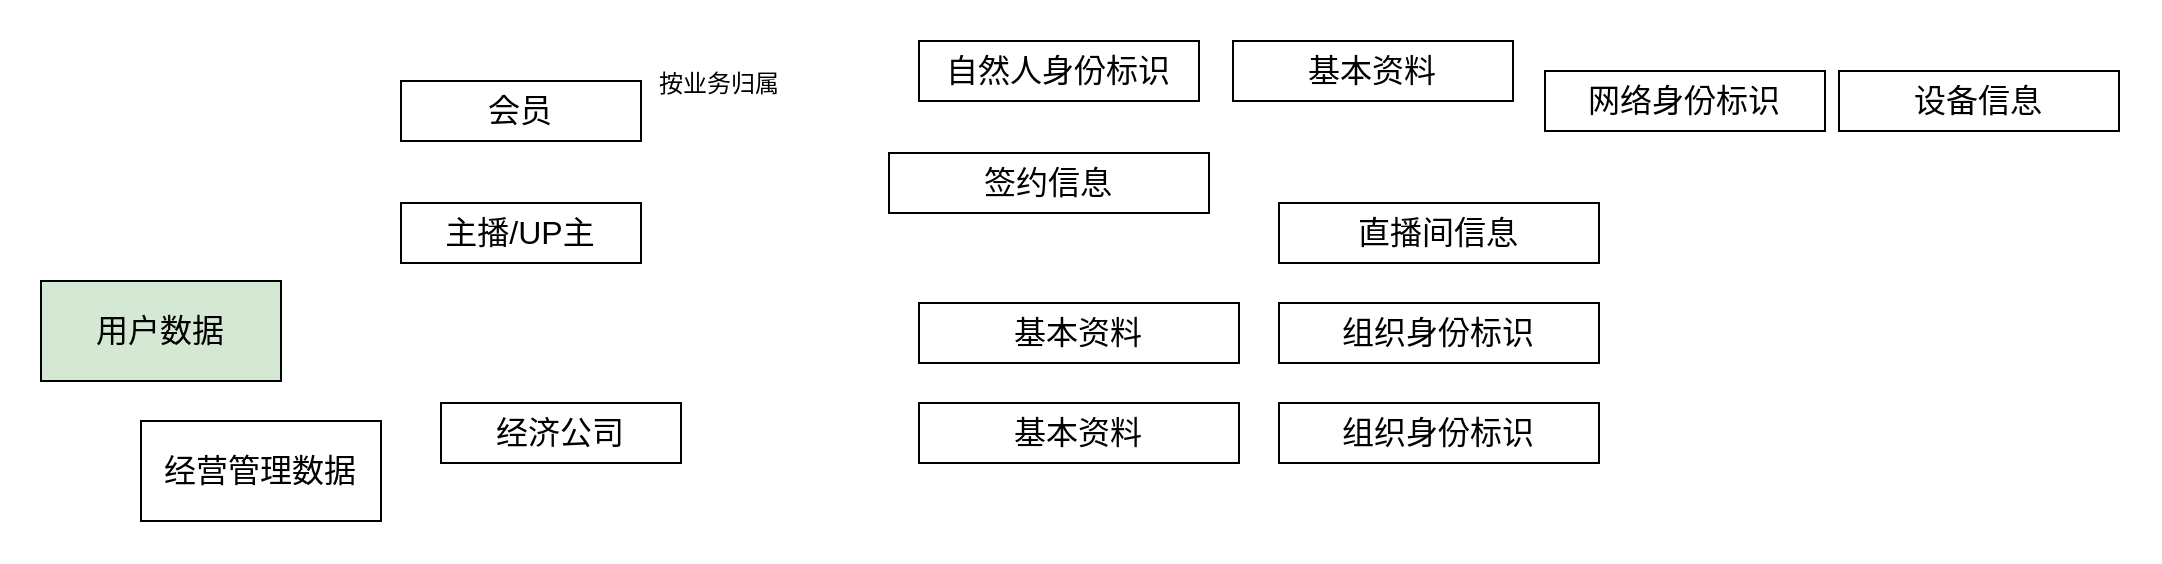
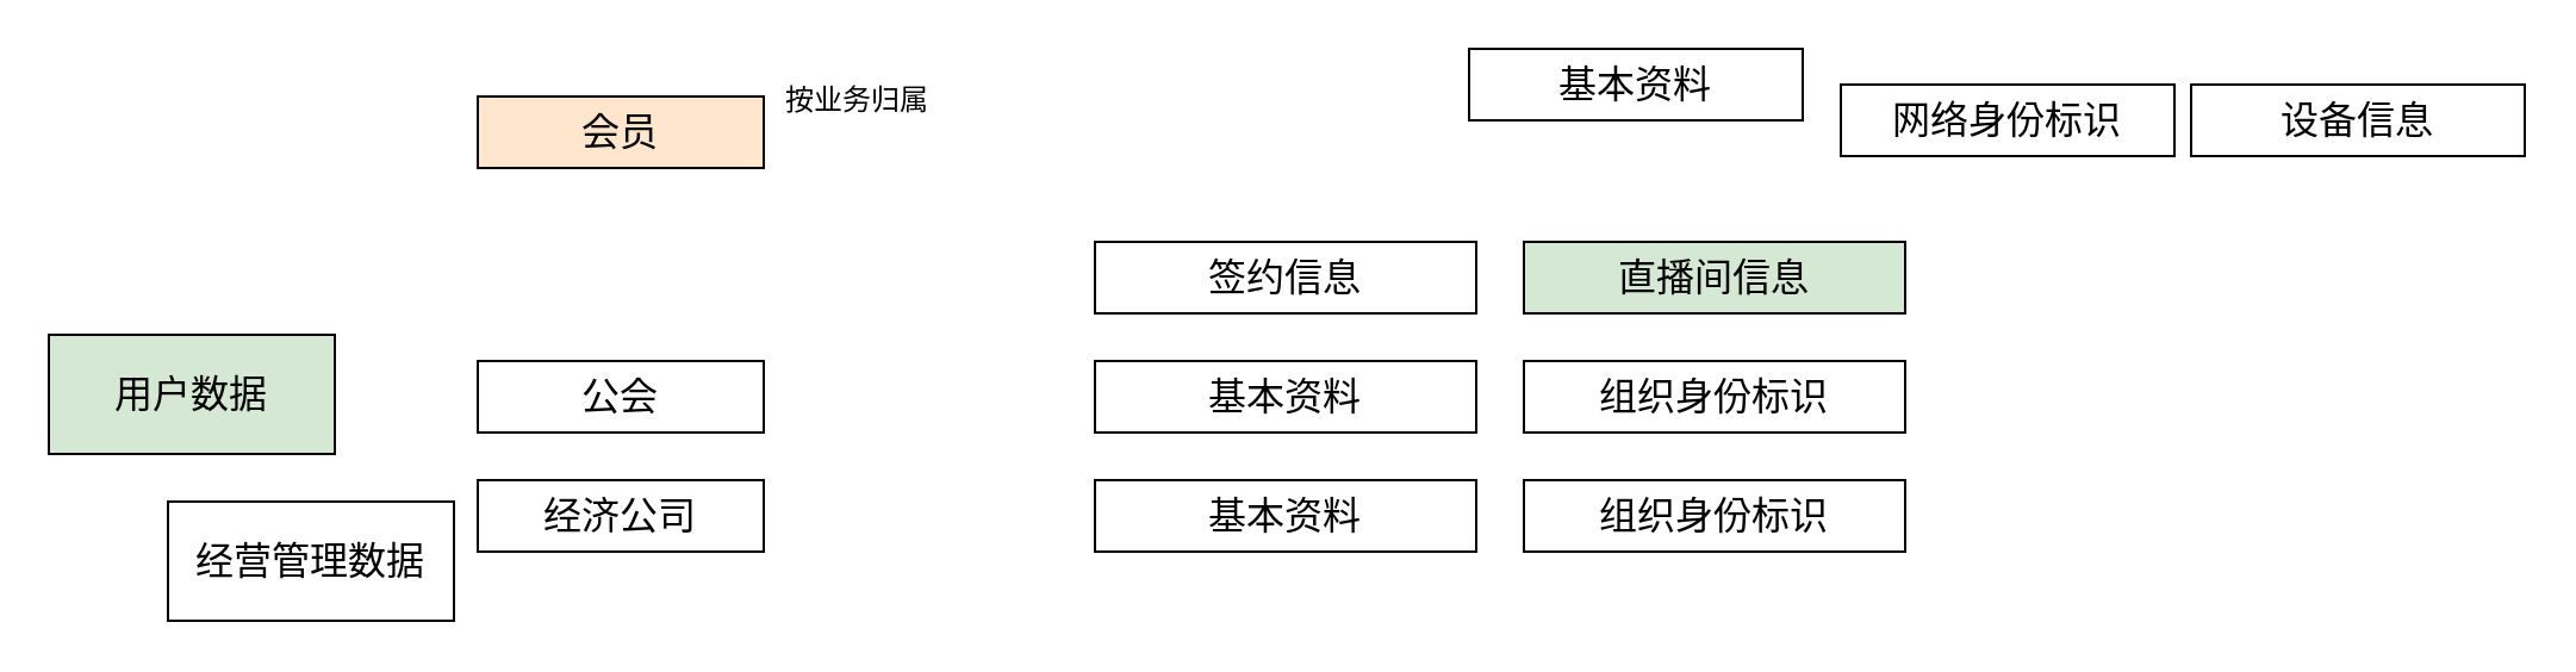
  <mxCell id="0" />
  <mxCell id="1" parent="0" />
  <mxCell id="2" value="&lt;font style=&quot;font-size: 16px&quot;&gt;经营管理数据&lt;/font&gt;" style="rounded=0;whiteSpace=wrap;html=1;" vertex="1" parent="1"><mxGeometry x="70" y="210" width="120" height="50" as="geometry" /></mxCell>
  <mxCell id="3" value="&lt;font style=&quot;font-size: 16px&quot;&gt;用户数据&lt;/font&gt;" style="rounded=0;whiteSpace=wrap;html=1;fillColor=#d5e8d4;" vertex="1" parent="1"><mxGeometry x="20" y="140" width="120" height="50" as="geometry" /></mxCell>
- <mxCell id="4" value="&lt;font style=&quot;font-size: 16px&quot;&gt;会员&lt;br&gt;&lt;/font&gt;" style="rounded=0;whiteSpace=wrap;html=1;" vertex="1" parent="1"><mxGeometry x="200" y="40" width="120" height="30" as="geometry" /></mxCell>
- <mxCell id="5" value="&lt;font style=&quot;font-size: 16px&quot;&gt;主播/UP主&lt;br&gt;&lt;/font&gt;" style="rounded=0;whiteSpace=wrap;html=1;" vertex="1" parent="1"><mxGeometry x="200" y="101" width="120" height="30" as="geometry" /></mxCell>
- <mxCell id="7" value="&lt;font style=&quot;font-size: 16px&quot;&gt;经济公司&lt;br&gt;&lt;/font&gt;" style="rounded=0;whiteSpace=wrap;html=1;" vertex="1" parent="1"><mxGeometry x="220" y="201" width="120" height="30" as="geometry" /></mxCell>
- <mxCell id="8" value="&lt;font style=&quot;font-size: 16px&quot;&gt;自然人身份标识&lt;br&gt;&lt;/font&gt;" style="rounded=0;whiteSpace=wrap;html=1;" vertex="1" parent="1"><mxGeometry x="459" y="20" width="140" height="30" as="geometry" /></mxCell>
+ <mxCell id="4" value="&lt;font style=&quot;font-size: 16px&quot;&gt;会员&lt;br&gt;&lt;/font&gt;" style="rounded=0;whiteSpace=wrap;html=1;fillColor=#ffe6cc;" vertex="1" parent="1"><mxGeometry x="200" y="40" width="120" height="30" as="geometry" /></mxCell>
+ <mxCell id="6" value="&lt;font style=&quot;font-size: 16px&quot;&gt;公会&lt;br&gt;&lt;/font&gt;" style="rounded=0;whiteSpace=wrap;html=1;" vertex="1" parent="1"><mxGeometry x="200" y="151" width="120" height="30" as="geometry" /></mxCell>
+ <mxCell id="7" value="&lt;font style=&quot;font-size: 16px&quot;&gt;经济公司&lt;br&gt;&lt;/font&gt;" style="rounded=0;whiteSpace=wrap;html=1;" vertex="1" parent="1"><mxGeometry x="200" y="201" width="120" height="30" as="geometry" /></mxCell>
  <mxCell id="9" value="&lt;font style=&quot;font-size: 16px&quot;&gt;基本资料&lt;br&gt;&lt;/font&gt;" style="rounded=0;whiteSpace=wrap;html=1;" vertex="1" parent="1"><mxGeometry x="616" y="20" width="140" height="30" as="geometry" /></mxCell>
  <mxCell id="10" value="&lt;font style=&quot;font-size: 16px&quot;&gt;网络身份标识&lt;br&gt;&lt;/font&gt;" style="rounded=0;whiteSpace=wrap;html=1;" vertex="1" parent="1"><mxGeometry x="772" y="35" width="140" height="30" as="geometry" /></mxCell>
  <mxCell id="11" value="&lt;font style=&quot;font-size: 16px&quot;&gt;设备信息&lt;br&gt;&lt;/font&gt;" style="rounded=0;whiteSpace=wrap;html=1;" vertex="1" parent="1"><mxGeometry x="919" y="35" width="140" height="30" as="geometry" /></mxCell>
- <mxCell id="12" value="&lt;font style=&quot;font-size: 16px&quot;&gt;签约信息&lt;br&gt;&lt;/font&gt;" style="rounded=0;whiteSpace=wrap;html=1;" vertex="1" parent="1"><mxGeometry x="444" y="76" width="160" height="30" as="geometry" /></mxCell>
- <mxCell id="13" value="&lt;font style=&quot;font-size: 16px&quot;&gt;直播间信息&lt;br&gt;&lt;/font&gt;" style="rounded=0;whiteSpace=wrap;html=1;" vertex="1" parent="1"><mxGeometry x="639" y="101" width="160" height="30" as="geometry" /></mxCell>
+ <mxCell id="12" value="&lt;font style=&quot;font-size: 16px&quot;&gt;签约信息&lt;br&gt;&lt;/font&gt;" style="rounded=0;whiteSpace=wrap;html=1;" vertex="1" parent="1"><mxGeometry x="459" y="101" width="160" height="30" as="geometry" /></mxCell>
+ <mxCell id="13" value="&lt;font style=&quot;font-size: 16px&quot;&gt;直播间信息&lt;br&gt;&lt;/font&gt;" style="rounded=0;whiteSpace=wrap;html=1;fillColor=#d5e8d4;" vertex="1" parent="1"><mxGeometry x="639" y="101" width="160" height="30" as="geometry" /></mxCell>
  <mxCell id="14" value="&lt;font style=&quot;font-size: 16px&quot;&gt;基本资料&lt;br&gt;&lt;/font&gt;" style="rounded=0;whiteSpace=wrap;html=1;" vertex="1" parent="1"><mxGeometry x="459" y="151" width="160" height="30" as="geometry" /></mxCell>
  <mxCell id="15" value="&lt;font style=&quot;font-size: 16px&quot;&gt;组织身份标识&lt;br&gt;&lt;/font&gt;" style="rounded=0;whiteSpace=wrap;html=1;" vertex="1" parent="1"><mxGeometry x="639" y="151" width="160" height="30" as="geometry" /></mxCell>
  <mxCell id="16" value="&lt;font style=&quot;font-size: 16px&quot;&gt;基本资料&lt;br&gt;&lt;/font&gt;" style="rounded=0;whiteSpace=wrap;html=1;" vertex="1" parent="1"><mxGeometry x="459" y="201" width="160" height="30" as="geometry" /></mxCell>
  <mxCell id="17" value="&lt;font style=&quot;font-size: 16px&quot;&gt;组织身份标识&lt;br&gt;&lt;/font&gt;" style="rounded=0;whiteSpace=wrap;html=1;" vertex="1" parent="1"><mxGeometry x="639" y="201" width="160" height="30" as="geometry" /></mxCell>
  <mxCell id="18" value="&lt;font style=&quot;font-size: 12px&quot;&gt;按业务归属&lt;/font&gt;" style="text;html=1;align=center;verticalAlign=middle;resizable=0;points=[];autosize=1;strokeColor=none;fillColor=none;fontSize=16;" vertex="1" parent="1"><mxGeometry x="319" y="25" width="80" height="30" as="geometry" /></mxCell>
